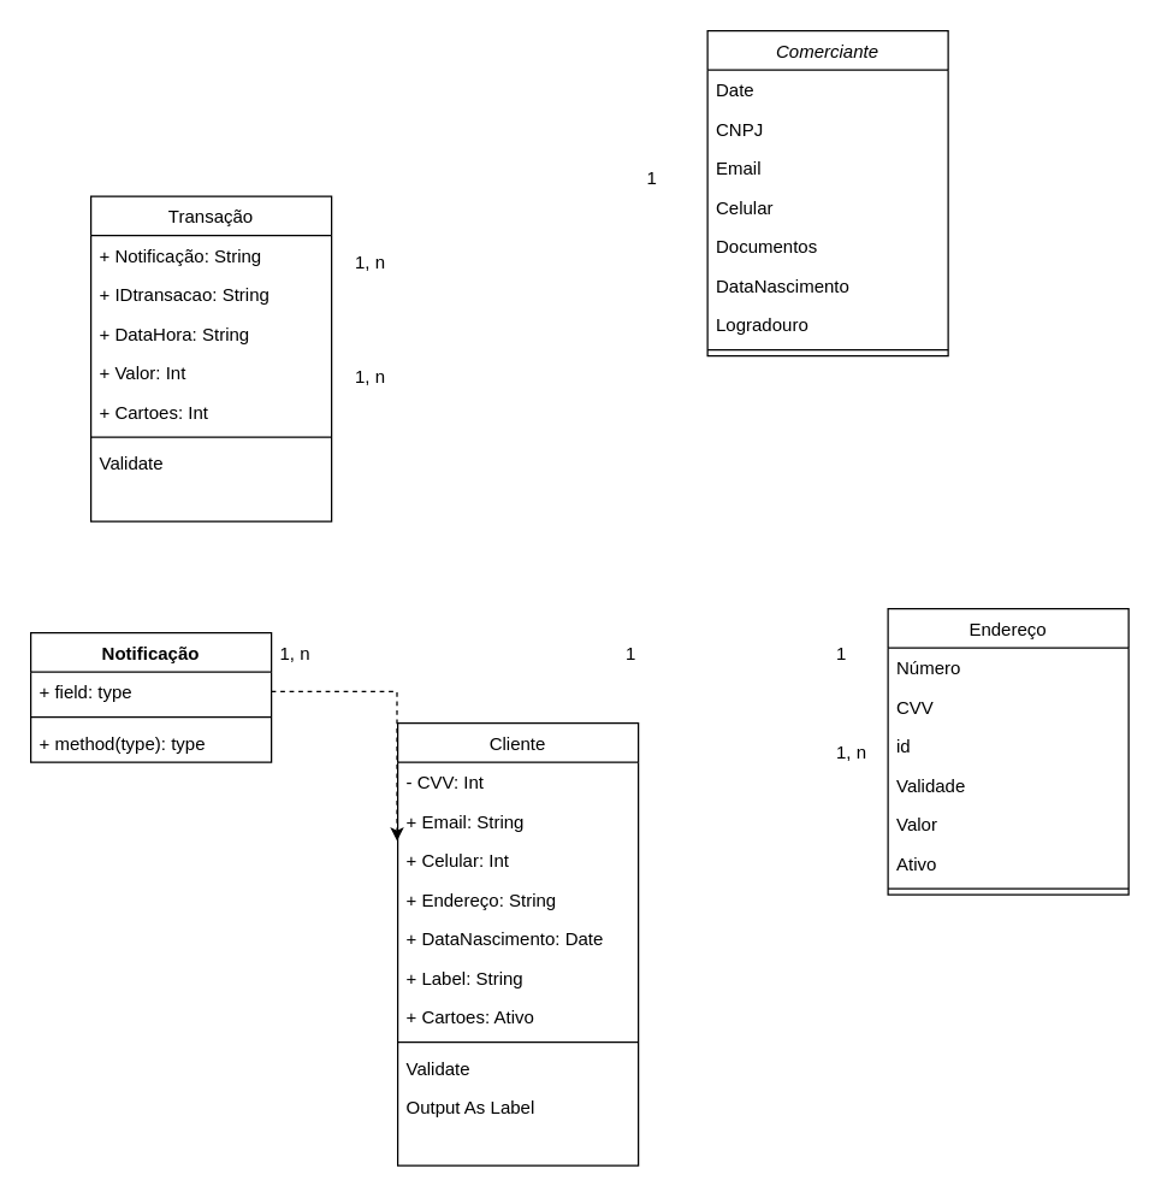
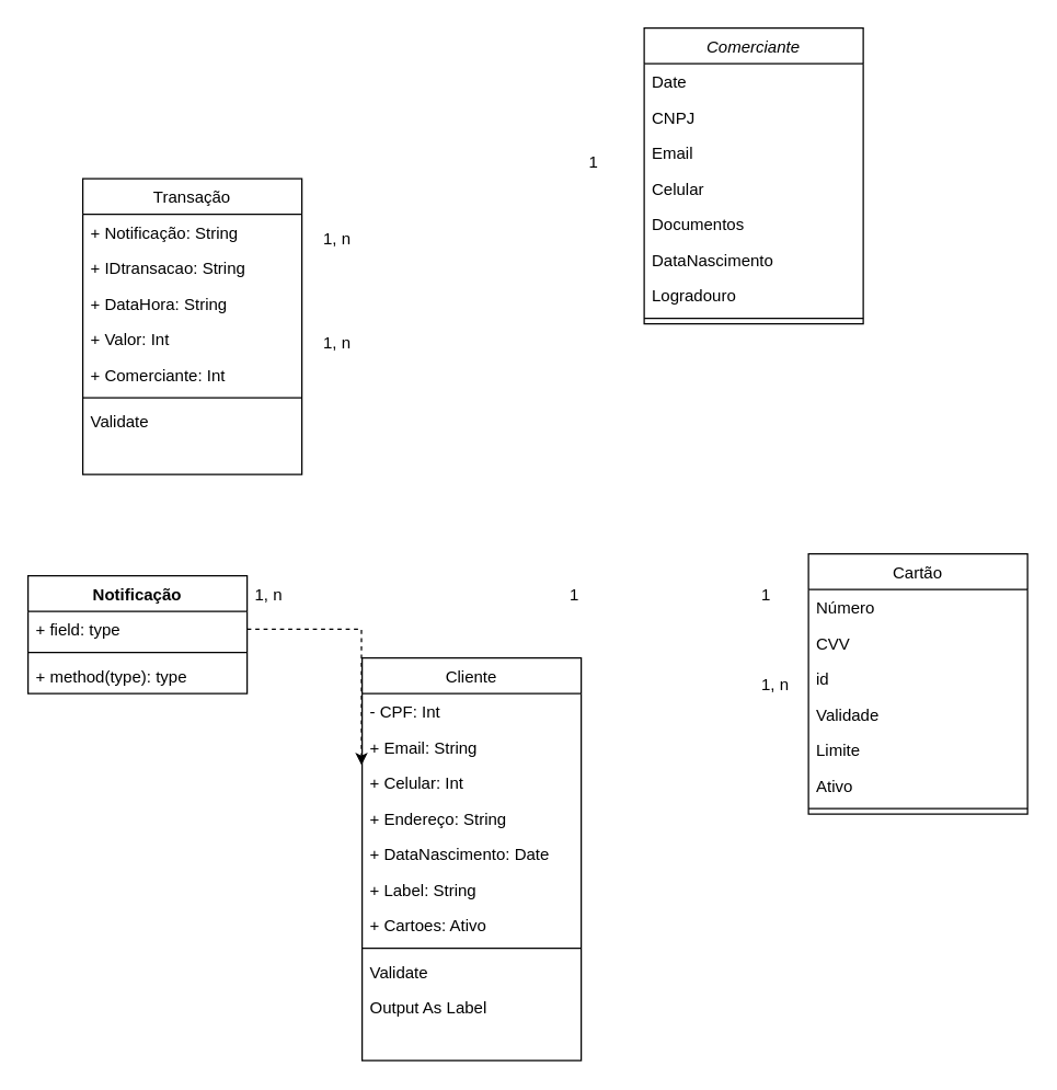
  <mxCell id="0" />
  <mxCell id="1" parent="0" />
- <mxCell id="2" value="Endereço" style="swimlane;fontStyle=0;align=center;verticalAlign=top;childLayout=stackLayout;horizontal=1;startSize=26;horizontalStack=0;resizeParent=1;resizeLast=0;collapsible=1;marginBottom=0;rounded=0;shadow=0;strokeWidth=1;" parent="1" vertex="1"><mxGeometry x="590" y="404" width="160" height="190" as="geometry"><mxRectangle x="550" y="140" width="160" height="26" as="alternateBounds" /></mxGeometry></mxCell>
+ <mxCell id="2" value="Cartão" style="swimlane;fontStyle=0;align=center;verticalAlign=top;childLayout=stackLayout;horizontal=1;startSize=26;horizontalStack=0;resizeParent=1;resizeLast=0;collapsible=1;marginBottom=0;rounded=0;shadow=0;strokeWidth=1;" parent="1" vertex="1"><mxGeometry x="590" y="404" width="160" height="190" as="geometry"><mxRectangle x="550" y="140" width="160" height="26" as="alternateBounds" /></mxGeometry></mxCell>
  <mxCell id="3" value="Número" style="text;align=left;verticalAlign=top;spacingLeft=4;spacingRight=4;overflow=hidden;rotatable=0;points=[[0,0.5],[1,0.5]];portConstraint=eastwest;" parent="2" vertex="1"><mxGeometry y="26" width="160" height="26" as="geometry" /></mxCell>
  <mxCell id="4" value="CVV" style="text;align=left;verticalAlign=top;spacingLeft=4;spacingRight=4;overflow=hidden;rotatable=0;points=[[0,0.5],[1,0.5]];portConstraint=eastwest;rounded=0;shadow=0;html=0;" parent="2" vertex="1"><mxGeometry y="52" width="160" height="26" as="geometry" /></mxCell>
  <mxCell id="5" value="id" style="text;align=left;verticalAlign=top;spacingLeft=4;spacingRight=4;overflow=hidden;rotatable=0;points=[[0,0.5],[1,0.5]];portConstraint=eastwest;rounded=0;shadow=0;html=0;" parent="2" vertex="1"><mxGeometry y="78" width="160" height="26" as="geometry" /></mxCell>
  <mxCell id="6" value="Validade" style="text;align=left;verticalAlign=top;spacingLeft=4;spacingRight=4;overflow=hidden;rotatable=0;points=[[0,0.5],[1,0.5]];portConstraint=eastwest;rounded=0;shadow=0;html=0;" parent="2" vertex="1"><mxGeometry y="104" width="160" height="26" as="geometry" /></mxCell>
- <mxCell id="7" value="Valor" style="text;align=left;verticalAlign=top;spacingLeft=4;spacingRight=4;overflow=hidden;rotatable=0;points=[[0,0.5],[1,0.5]];portConstraint=eastwest;rounded=0;shadow=0;html=0;" parent="2" vertex="1"><mxGeometry y="130" width="160" height="26" as="geometry" /></mxCell>
+ <mxCell id="7" value="Limite" style="text;align=left;verticalAlign=top;spacingLeft=4;spacingRight=4;overflow=hidden;rotatable=0;points=[[0,0.5],[1,0.5]];portConstraint=eastwest;rounded=0;shadow=0;html=0;" parent="2" vertex="1"><mxGeometry y="130" width="160" height="26" as="geometry" /></mxCell>
  <mxCell id="8" value="Ativo" style="text;align=left;verticalAlign=top;spacingLeft=4;spacingRight=4;overflow=hidden;rotatable=0;points=[[0,0.5],[1,0.5]];portConstraint=eastwest;rounded=0;shadow=0;html=0;" parent="2" vertex="1"><mxGeometry y="156" width="160" height="26" as="geometry" /></mxCell>
  <mxCell id="9" value="" style="line;html=1;strokeWidth=1;align=left;verticalAlign=middle;spacingTop=-1;spacingLeft=3;spacingRight=3;rotatable=0;labelPosition=right;points=[];portConstraint=eastwest;" parent="2" vertex="1"><mxGeometry y="182" width="160" height="8" as="geometry" /></mxCell>
  <mxCell id="10" value="Transação" style="swimlane;fontStyle=0;align=center;verticalAlign=top;childLayout=stackLayout;horizontal=1;startSize=26;horizontalStack=0;resizeParent=1;resizeLast=0;collapsible=1;marginBottom=0;rounded=0;shadow=0;strokeWidth=1;" parent="1" vertex="1"><mxGeometry x="60" y="130" width="160" height="216" as="geometry"><mxRectangle x="550" y="140" width="160" height="26" as="alternateBounds" /></mxGeometry></mxCell>
  <mxCell id="11" value="+ Notificação: String" style="text;align=left;verticalAlign=top;spacingLeft=4;spacingRight=4;overflow=hidden;rotatable=0;points=[[0,0.5],[1,0.5]];portConstraint=eastwest;" parent="10" vertex="1"><mxGeometry y="26" width="160" height="26" as="geometry" /></mxCell>
  <mxCell id="12" value="+ IDtransacao: String" style="text;align=left;verticalAlign=top;spacingLeft=4;spacingRight=4;overflow=hidden;rotatable=0;points=[[0,0.5],[1,0.5]];portConstraint=eastwest;rounded=0;shadow=0;html=0;" parent="10" vertex="1"><mxGeometry y="52" width="160" height="26" as="geometry" /></mxCell>
  <mxCell id="13" value="+ DataHora: String" style="text;align=left;verticalAlign=top;spacingLeft=4;spacingRight=4;overflow=hidden;rotatable=0;points=[[0,0.5],[1,0.5]];portConstraint=eastwest;rounded=0;shadow=0;html=0;" parent="10" vertex="1"><mxGeometry y="78" width="160" height="26" as="geometry" /></mxCell>
  <mxCell id="14" value="+ Valor: Int" style="text;align=left;verticalAlign=top;spacingLeft=4;spacingRight=4;overflow=hidden;rotatable=0;points=[[0,0.5],[1,0.5]];portConstraint=eastwest;rounded=0;shadow=0;html=0;" vertex="1" parent="10"><mxGeometry y="104" width="160" height="26" as="geometry" /></mxCell>
- <mxCell id="15" value="+ Cartoes: Int" style="text;align=left;verticalAlign=top;spacingLeft=4;spacingRight=4;overflow=hidden;rotatable=0;points=[[0,0.5],[1,0.5]];portConstraint=eastwest;rounded=0;shadow=0;html=0;" parent="10" vertex="1"><mxGeometry y="130" width="160" height="26" as="geometry" /></mxCell>
+ <mxCell id="15" value="+ Comerciante: Int" style="text;align=left;verticalAlign=top;spacingLeft=4;spacingRight=4;overflow=hidden;rotatable=0;points=[[0,0.5],[1,0.5]];portConstraint=eastwest;rounded=0;shadow=0;html=0;" parent="10" vertex="1"><mxGeometry y="130" width="160" height="26" as="geometry" /></mxCell>
  <mxCell id="16" value="" style="line;html=1;strokeWidth=1;align=left;verticalAlign=middle;spacingTop=-1;spacingLeft=3;spacingRight=3;rotatable=0;labelPosition=right;points=[];portConstraint=eastwest;" parent="10" vertex="1"><mxGeometry y="156" width="160" height="8" as="geometry" /></mxCell>
  <mxCell id="17" value="Validate" style="text;align=left;verticalAlign=top;spacingLeft=4;spacingRight=4;overflow=hidden;rotatable=0;points=[[0,0.5],[1,0.5]];portConstraint=eastwest;" parent="10" vertex="1"><mxGeometry y="164" width="160" height="26" as="geometry" /></mxCell>
  <mxCell id="18" value="Notificação" style="swimlane;fontStyle=1;align=center;verticalAlign=top;childLayout=stackLayout;horizontal=1;startSize=26;horizontalStack=0;resizeParent=1;resizeParentMax=0;resizeLast=0;collapsible=1;marginBottom=0;whiteSpace=wrap;html=1;" parent="1" vertex="1"><mxGeometry x="20" y="420" width="160" height="86" as="geometry" /></mxCell>
  <mxCell id="19" value="+ field: type" style="text;strokeColor=none;fillColor=none;align=left;verticalAlign=top;spacingLeft=4;spacingRight=4;overflow=hidden;rotatable=0;points=[[0,0.5],[1,0.5]];portConstraint=eastwest;whiteSpace=wrap;html=1;" parent="18" vertex="1"><mxGeometry y="26" width="160" height="26" as="geometry" /></mxCell>
  <mxCell id="20" value="" style="line;strokeWidth=1;fillColor=none;align=left;verticalAlign=middle;spacingTop=-1;spacingLeft=3;spacingRight=3;rotatable=0;labelPosition=right;points=[];portConstraint=eastwest;strokeColor=inherit;" parent="18" vertex="1"><mxGeometry y="52" width="160" height="8" as="geometry" /></mxCell>
  <mxCell id="21" value="+ method(type): type" style="text;strokeColor=none;fillColor=none;align=left;verticalAlign=top;spacingLeft=4;spacingRight=4;overflow=hidden;rotatable=0;points=[[0,0.5],[1,0.5]];portConstraint=eastwest;whiteSpace=wrap;html=1;" parent="18" vertex="1"><mxGeometry y="60" width="160" height="26" as="geometry" /></mxCell>
  <mxCell id="22" value="Comerciante" style="swimlane;fontStyle=2;align=center;verticalAlign=top;childLayout=stackLayout;horizontal=1;startSize=26;horizontalStack=0;resizeParent=1;resizeLast=0;collapsible=1;marginBottom=0;rounded=0;shadow=0;strokeWidth=1;" parent="1" vertex="1"><mxGeometry x="470" y="20" width="160" height="216" as="geometry"><mxRectangle x="230" y="140" width="160" height="26" as="alternateBounds" /></mxGeometry></mxCell>
  <mxCell id="23" value="Date " style="text;align=left;verticalAlign=top;spacingLeft=4;spacingRight=4;overflow=hidden;rotatable=0;points=[[0,0.5],[1,0.5]];portConstraint=eastwest;" parent="22" vertex="1"><mxGeometry y="26" width="160" height="26" as="geometry" /></mxCell>
  <mxCell id="24" value="CNPJ" style="text;align=left;verticalAlign=top;spacingLeft=4;spacingRight=4;overflow=hidden;rotatable=0;points=[[0,0.5],[1,0.5]];portConstraint=eastwest;rounded=0;shadow=0;html=0;" parent="22" vertex="1"><mxGeometry y="52" width="160" height="26" as="geometry" /></mxCell>
  <mxCell id="25" value="Email" style="text;align=left;verticalAlign=top;spacingLeft=4;spacingRight=4;overflow=hidden;rotatable=0;points=[[0,0.5],[1,0.5]];portConstraint=eastwest;rounded=0;shadow=0;html=0;" parent="22" vertex="1"><mxGeometry y="78" width="160" height="26" as="geometry" /></mxCell>
  <mxCell id="26" value="Celular" style="text;align=left;verticalAlign=top;spacingLeft=4;spacingRight=4;overflow=hidden;rotatable=0;points=[[0,0.5],[1,0.5]];portConstraint=eastwest;rounded=0;shadow=0;html=0;" parent="22" vertex="1"><mxGeometry y="104" width="160" height="26" as="geometry" /></mxCell>
  <mxCell id="27" value="Documentos" style="text;align=left;verticalAlign=top;spacingLeft=4;spacingRight=4;overflow=hidden;rotatable=0;points=[[0,0.5],[1,0.5]];portConstraint=eastwest;rounded=0;shadow=0;html=0;" parent="22" vertex="1"><mxGeometry y="130" width="160" height="26" as="geometry" /></mxCell>
  <mxCell id="28" value="DataNascimento" style="text;align=left;verticalAlign=top;spacingLeft=4;spacingRight=4;overflow=hidden;rotatable=0;points=[[0,0.5],[1,0.5]];portConstraint=eastwest;rounded=0;shadow=0;html=0;" parent="22" vertex="1"><mxGeometry y="156" width="160" height="26" as="geometry" /></mxCell>
  <mxCell id="29" value="Logradouro" style="text;align=left;verticalAlign=top;spacingLeft=4;spacingRight=4;overflow=hidden;rotatable=0;points=[[0,0.5],[1,0.5]];portConstraint=eastwest;rounded=0;shadow=0;html=0;" parent="22" vertex="1"><mxGeometry y="182" width="160" height="26" as="geometry" /></mxCell>
  <mxCell id="30" value="" style="line;html=1;strokeWidth=1;align=left;verticalAlign=middle;spacingTop=-1;spacingLeft=3;spacingRight=3;rotatable=0;labelPosition=right;points=[];portConstraint=eastwest;" parent="22" vertex="1"><mxGeometry y="208" width="160" height="8" as="geometry" /></mxCell>
  <mxCell id="31" value="Cliente" style="swimlane;fontStyle=0;align=center;verticalAlign=top;childLayout=stackLayout;horizontal=1;startSize=26;horizontalStack=0;resizeParent=1;resizeLast=0;collapsible=1;marginBottom=0;rounded=0;shadow=0;strokeWidth=1;" parent="1" vertex="1"><mxGeometry x="264" y="480" width="160" height="294" as="geometry"><mxRectangle x="550" y="140" width="160" height="26" as="alternateBounds" /></mxGeometry></mxCell>
- <mxCell id="32" value="- CVV: Int" style="text;align=left;verticalAlign=top;spacingLeft=4;spacingRight=4;overflow=hidden;rotatable=0;points=[[0,0.5],[1,0.5]];portConstraint=eastwest;rounded=0;shadow=0;html=0;" parent="31" vertex="1"><mxGeometry y="26" width="160" height="26" as="geometry" /></mxCell>
+ <mxCell id="32" value="- CPF: Int" style="text;align=left;verticalAlign=top;spacingLeft=4;spacingRight=4;overflow=hidden;rotatable=0;points=[[0,0.5],[1,0.5]];portConstraint=eastwest;rounded=0;shadow=0;html=0;" parent="31" vertex="1"><mxGeometry y="26" width="160" height="26" as="geometry" /></mxCell>
  <mxCell id="33" value="+ Email: String" style="text;align=left;verticalAlign=top;spacingLeft=4;spacingRight=4;overflow=hidden;rotatable=0;points=[[0,0.5],[1,0.5]];portConstraint=eastwest;rounded=0;shadow=0;html=0;" parent="31" vertex="1"><mxGeometry y="52" width="160" height="26" as="geometry" /></mxCell>
  <mxCell id="34" value="+ Celular: Int" style="text;align=left;verticalAlign=top;spacingLeft=4;spacingRight=4;overflow=hidden;rotatable=0;points=[[0,0.5],[1,0.5]];portConstraint=eastwest;rounded=0;shadow=0;html=0;" parent="31" vertex="1"><mxGeometry y="78" width="160" height="26" as="geometry" /></mxCell>
  <mxCell id="35" value="+ Endereço: String" style="text;align=left;verticalAlign=top;spacingLeft=4;spacingRight=4;overflow=hidden;rotatable=0;points=[[0,0.5],[1,0.5]];portConstraint=eastwest;rounded=0;shadow=0;html=0;" parent="31" vertex="1"><mxGeometry y="104" width="160" height="26" as="geometry" /></mxCell>
  <mxCell id="36" value="+ DataNascimento: Date" style="text;align=left;verticalAlign=top;spacingLeft=4;spacingRight=4;overflow=hidden;rotatable=0;points=[[0,0.5],[1,0.5]];portConstraint=eastwest;rounded=0;shadow=0;html=0;" parent="31" vertex="1"><mxGeometry y="130" width="160" height="26" as="geometry" /></mxCell>
  <mxCell id="37" value="+ Label: String" style="text;align=left;verticalAlign=top;spacingLeft=4;spacingRight=4;overflow=hidden;rotatable=0;points=[[0,0.5],[1,0.5]];portConstraint=eastwest;rounded=0;shadow=0;html=0;" vertex="1" parent="31"><mxGeometry y="156" width="160" height="26" as="geometry" /></mxCell>
  <mxCell id="38" value="+ Cartoes: Ativo" style="text;align=left;verticalAlign=top;spacingLeft=4;spacingRight=4;overflow=hidden;rotatable=0;points=[[0,0.5],[1,0.5]];portConstraint=eastwest;rounded=0;shadow=0;html=0;" parent="31" vertex="1"><mxGeometry y="182" width="160" height="26" as="geometry" /></mxCell>
  <mxCell id="39" value="" style="line;html=1;strokeWidth=1;align=left;verticalAlign=middle;spacingTop=-1;spacingLeft=3;spacingRight=3;rotatable=0;labelPosition=right;points=[];portConstraint=eastwest;" parent="31" vertex="1"><mxGeometry y="208" width="160" height="8" as="geometry" /></mxCell>
  <mxCell id="40" value="Validate" style="text;align=left;verticalAlign=top;spacingLeft=4;spacingRight=4;overflow=hidden;rotatable=0;points=[[0,0.5],[1,0.5]];portConstraint=eastwest;" parent="31" vertex="1"><mxGeometry y="216" width="160" height="26" as="geometry" /></mxCell>
  <mxCell id="41" value="Output As Label" style="text;align=left;verticalAlign=top;spacingLeft=4;spacingRight=4;overflow=hidden;rotatable=0;points=[[0,0.5],[1,0.5]];portConstraint=eastwest;" parent="31" vertex="1"><mxGeometry y="242" width="160" height="26" as="geometry" /></mxCell>
  <mxCell id="42" value="1" style="text;align=left;verticalAlign=top;spacingLeft=4;spacingRight=4;overflow=hidden;rotatable=0;points=[[0,0.5],[1,0.5]];portConstraint=eastwest;rounded=0;shadow=0;html=0;" parent="1" vertex="1"><mxGeometry x="410" y="420" width="76" height="26" as="geometry" /></mxCell>
  <mxCell id="43" value="1, n" style="text;align=left;verticalAlign=top;spacingLeft=4;spacingRight=4;overflow=hidden;rotatable=0;points=[[0,0.5],[1,0.5]];portConstraint=eastwest;rounded=0;shadow=0;html=0;" parent="1" vertex="1"><mxGeometry x="550" y="486" width="30" height="26" as="geometry" /></mxCell>
  <mxCell id="44" value="1, n" style="text;align=left;verticalAlign=top;spacingLeft=4;spacingRight=4;overflow=hidden;rotatable=0;points=[[0,0.5],[1,0.5]];portConstraint=eastwest;rounded=0;shadow=0;html=0;" parent="1" vertex="1"><mxGeometry x="230" y="236" width="76" height="26" as="geometry" /></mxCell>
  <mxCell id="45" value="1" style="text;align=left;verticalAlign=top;spacingLeft=4;spacingRight=4;overflow=hidden;rotatable=0;points=[[0,0.5],[1,0.5]];portConstraint=eastwest;rounded=0;shadow=0;html=0;" parent="1" vertex="1"><mxGeometry x="424" y="104" width="76" height="26" as="geometry" /></mxCell>
  <mxCell id="46" value="1" style="text;align=left;verticalAlign=top;spacingLeft=4;spacingRight=4;overflow=hidden;rotatable=0;points=[[0,0.5],[1,0.5]];portConstraint=eastwest;rounded=0;shadow=0;html=0;" parent="1" vertex="1"><mxGeometry x="550" y="420" width="76" height="26" as="geometry" /></mxCell>
  <mxCell id="47" value="1, n" style="text;align=left;verticalAlign=top;spacingLeft=4;spacingRight=4;overflow=hidden;rotatable=0;points=[[0,0.5],[1,0.5]];portConstraint=eastwest;rounded=0;shadow=0;html=0;" parent="1" vertex="1"><mxGeometry x="230" y="160" width="76" height="26" as="geometry" /></mxCell>
  <mxCell id="48" style="edgeStyle=orthogonalEdgeStyle;rounded=0;orthogonalLoop=1;jettySize=auto;html=1;exitX=1;exitY=0.5;exitDx=0;exitDy=0;entryX=-0.003;entryY=0.009;entryDx=0;entryDy=0;entryPerimeter=0;dashed=1;" parent="1" source="19" target="34" edge="1"><mxGeometry relative="1" as="geometry"><Array as="points"><mxPoint x="263" y="459" /></Array></mxGeometry></mxCell>
  <mxCell id="49" value="1, n" style="text;align=left;verticalAlign=top;spacingLeft=4;spacingRight=4;overflow=hidden;rotatable=0;points=[[0,0.5],[1,0.5]];portConstraint=eastwest;rounded=0;shadow=0;html=0;" parent="1" vertex="1"><mxGeometry x="180" y="420" width="76" height="26" as="geometry" /></mxCell>
